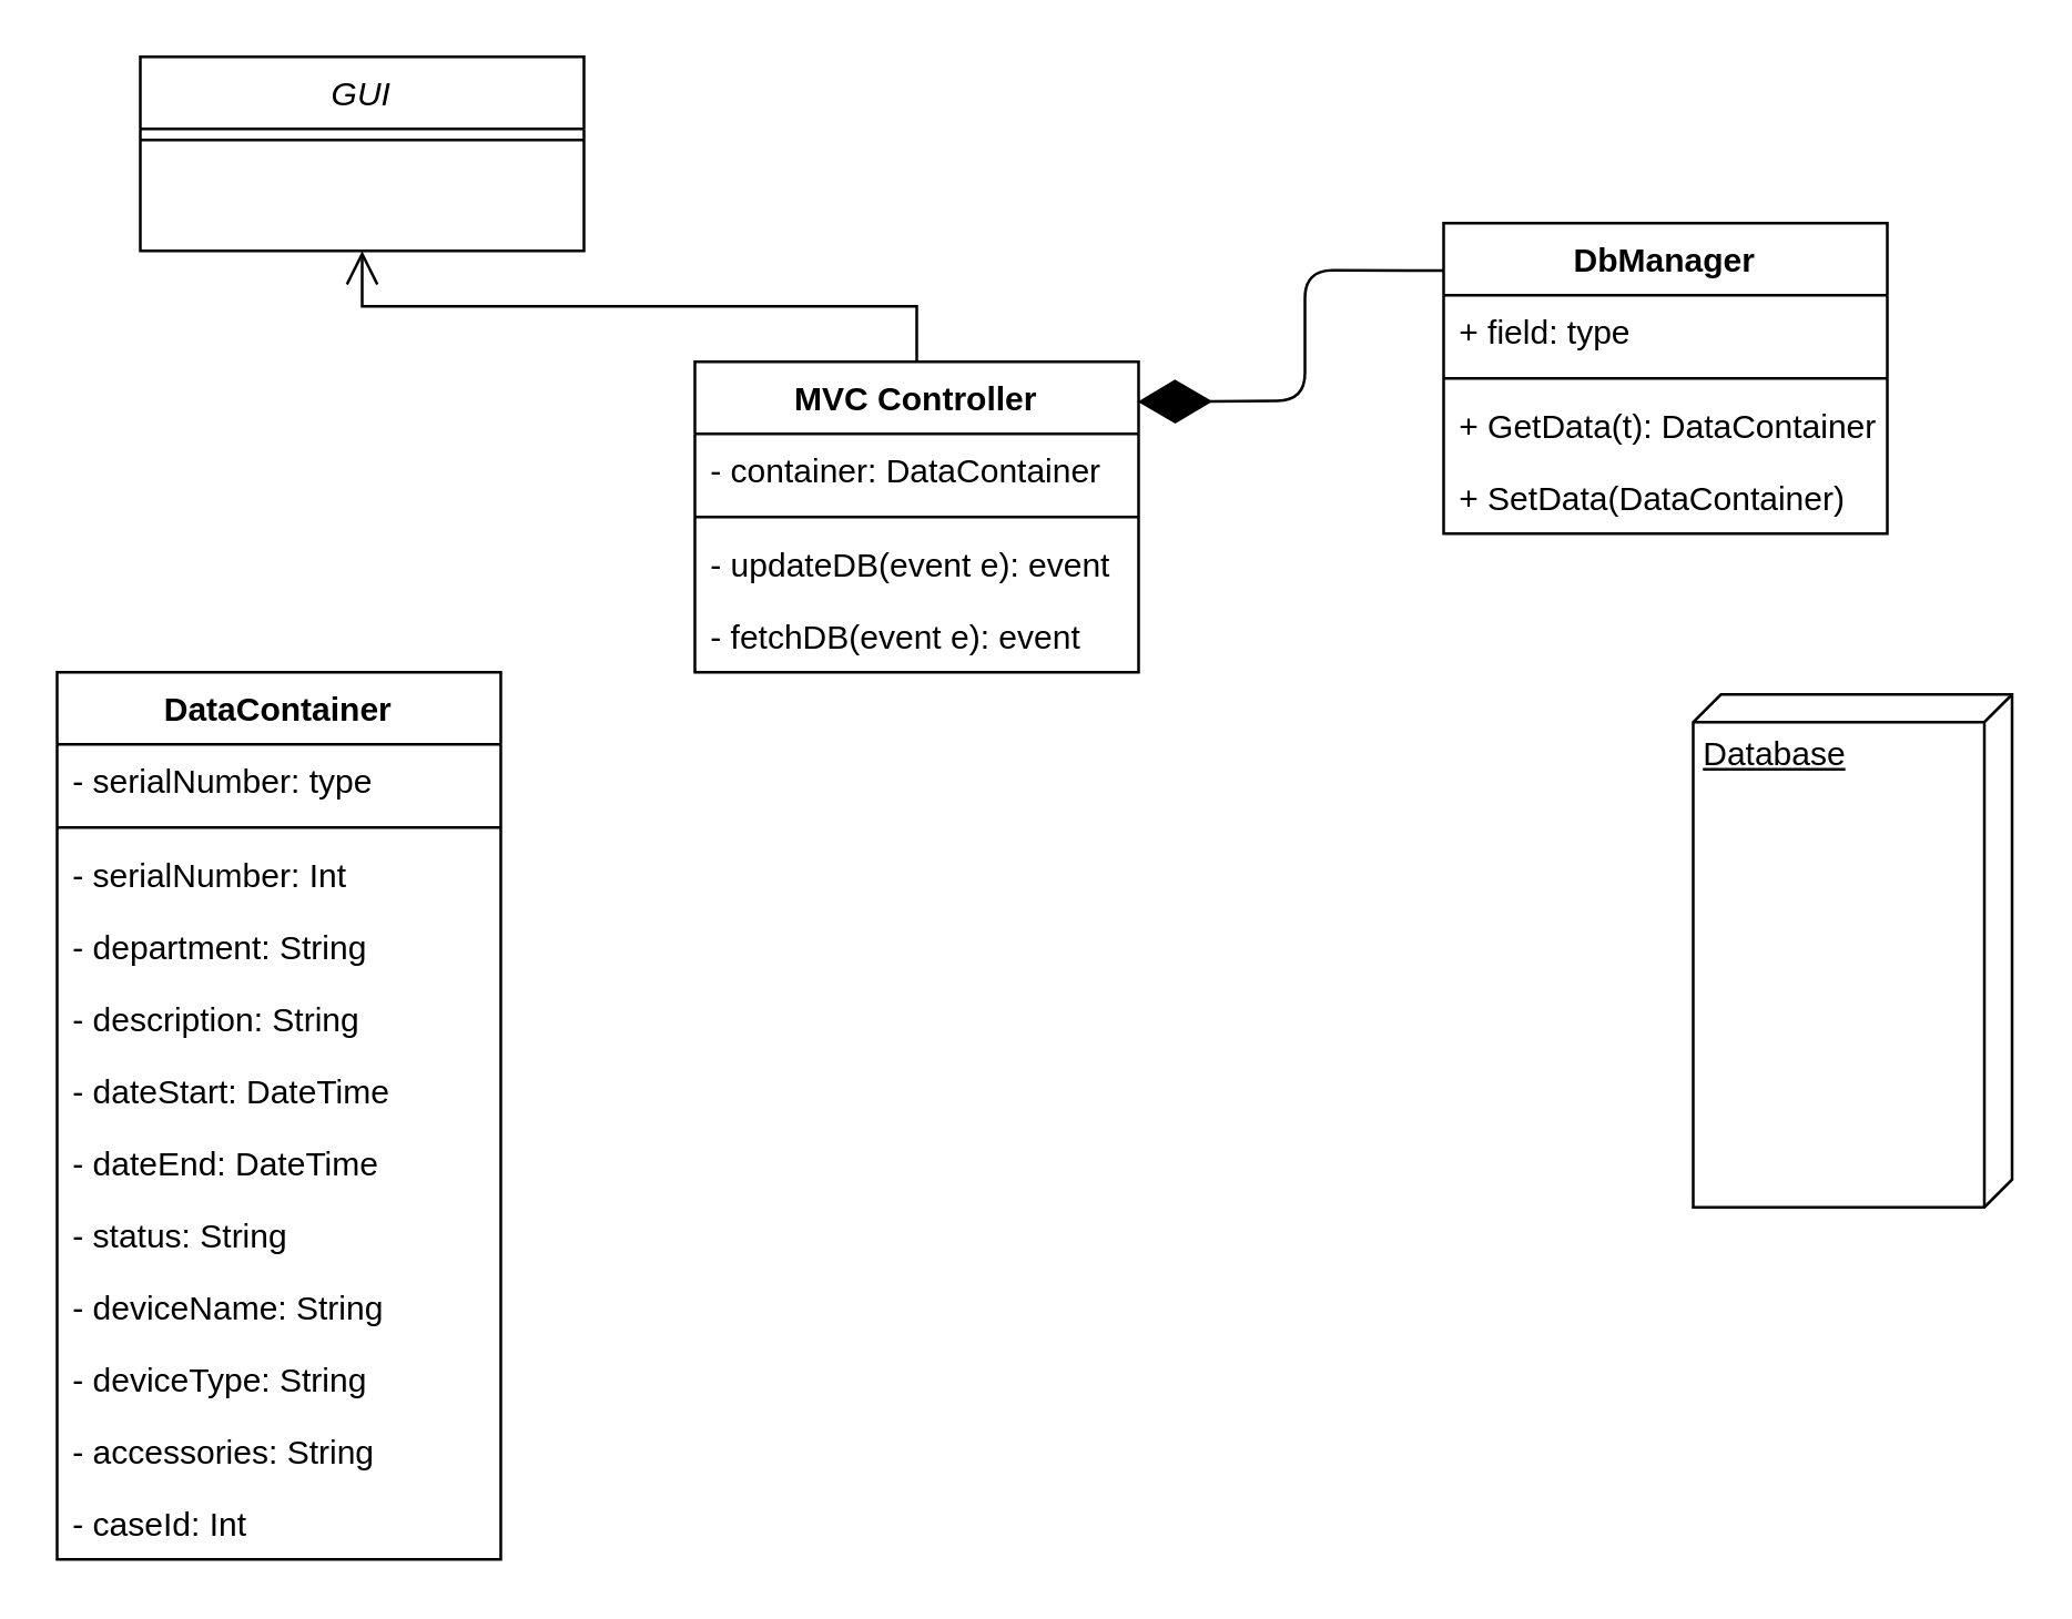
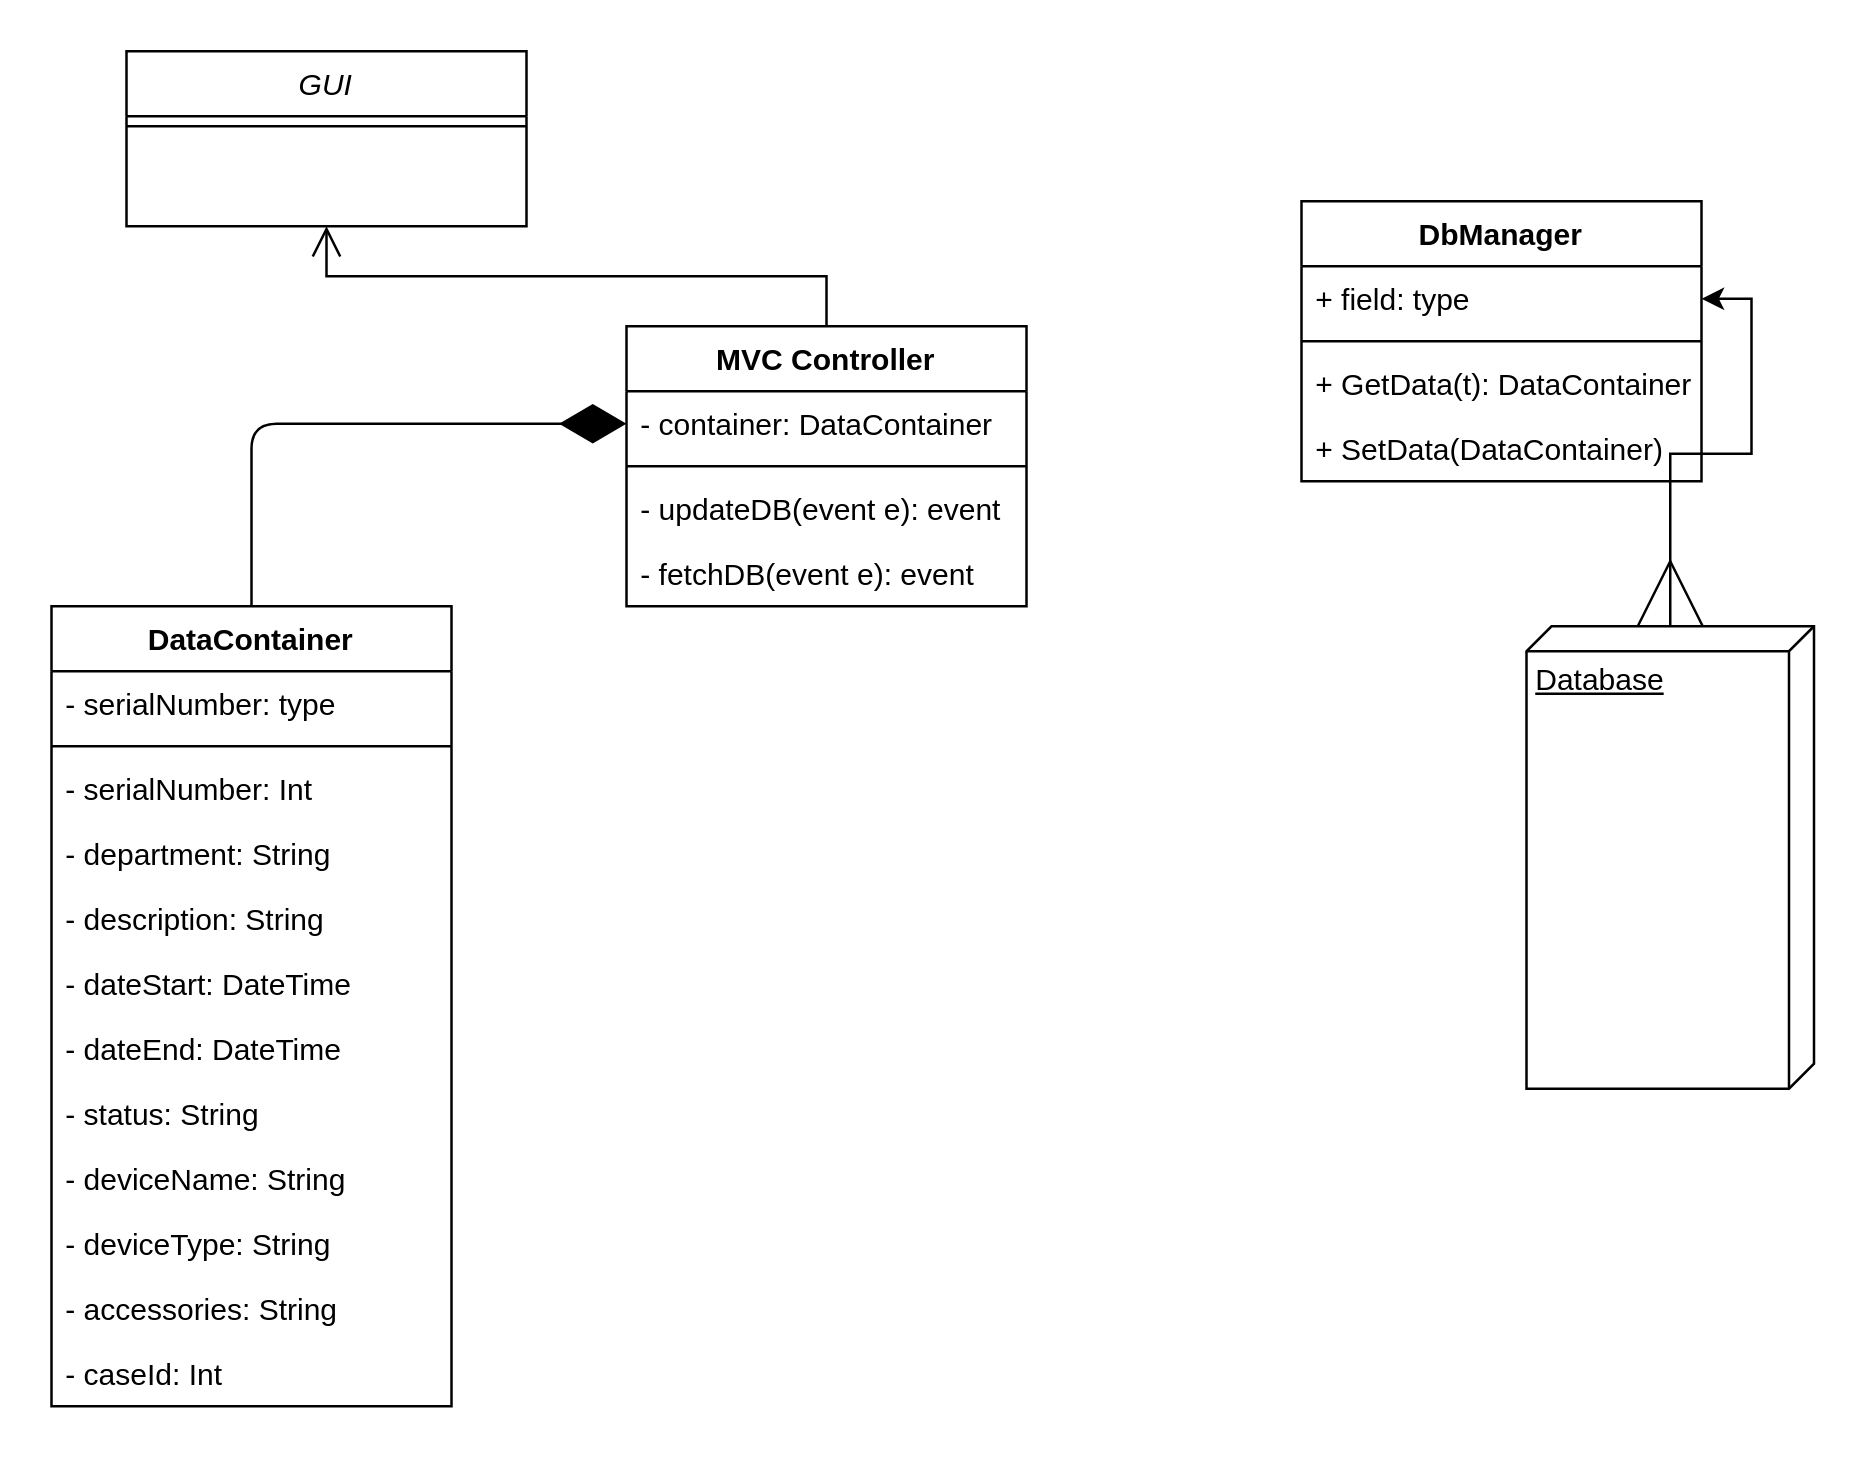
  <mxCell id="0" />
  <mxCell id="1" parent="0" />
  <mxCell id="2" value="" style="endArrow=open;endSize=10;endFill=0;shadow=0;strokeWidth=1;rounded=0;edgeStyle=elbowEdgeStyle;elbow=vertical;exitX=0.5;exitY=0;exitDx=0;exitDy=0;" parent="1" source="5" target="3" edge="1"><mxGeometry width="160" relative="1" as="geometry"><mxPoint x="368" y="260" as="sourcePoint" /><mxPoint x="190" y="53" as="targetPoint" /></mxGeometry></mxCell>
  <mxCell id="3" value="GUI" style="swimlane;fontStyle=2;align=center;verticalAlign=top;childLayout=stackLayout;horizontal=1;startSize=26;horizontalStack=0;resizeParent=1;resizeLast=0;collapsible=1;marginBottom=0;rounded=0;shadow=0;strokeWidth=1;" parent="1" vertex="1"><mxGeometry x="50" y="20" width="160" height="70" as="geometry"><mxRectangle x="230" y="140" width="160" height="26" as="alternateBounds" /></mxGeometry></mxCell>
  <mxCell id="4" value="" style="line;html=1;strokeWidth=1;align=left;verticalAlign=middle;spacingTop=-1;spacingLeft=3;spacingRight=3;rotatable=0;labelPosition=right;points=[];portConstraint=eastwest;" parent="3" vertex="1"><mxGeometry y="26" width="160" height="8" as="geometry" /></mxCell>
  <mxCell id="5" value="MVC Controller" style="swimlane;fontStyle=1;align=center;verticalAlign=top;childLayout=stackLayout;horizontal=1;startSize=26;horizontalStack=0;resizeParent=1;resizeParentMax=0;resizeLast=0;collapsible=1;marginBottom=0;" vertex="1" parent="1"><mxGeometry x="250" y="130" width="160" height="112" as="geometry" /></mxCell>
  <mxCell id="6" value="- container: DataContainer" style="text;strokeColor=none;fillColor=none;align=left;verticalAlign=top;spacingLeft=4;spacingRight=4;overflow=hidden;rotatable=0;points=[[0,0.5],[1,0.5]];portConstraint=eastwest;" vertex="1" parent="5"><mxGeometry y="26" width="160" height="26" as="geometry" /></mxCell>
  <mxCell id="7" value="" style="line;strokeWidth=1;fillColor=none;align=left;verticalAlign=middle;spacingTop=-1;spacingLeft=3;spacingRight=3;rotatable=0;labelPosition=right;points=[];portConstraint=eastwest;" vertex="1" parent="5"><mxGeometry y="52" width="160" height="8" as="geometry" /></mxCell>
  <mxCell id="8" value="- updateDB(event e): event" style="text;strokeColor=none;fillColor=none;align=left;verticalAlign=top;spacingLeft=4;spacingRight=4;overflow=hidden;rotatable=0;points=[[0,0.5],[1,0.5]];portConstraint=eastwest;" vertex="1" parent="5"><mxGeometry y="60" width="160" height="26" as="geometry" /></mxCell>
  <mxCell id="9" value="- fetchDB(event e): event" style="text;strokeColor=none;fillColor=none;align=left;verticalAlign=top;spacingLeft=4;spacingRight=4;overflow=hidden;rotatable=0;points=[[0,0.5],[1,0.5]];portConstraint=eastwest;" vertex="1" parent="5"><mxGeometry y="86" width="160" height="26" as="geometry" /></mxCell>
  <mxCell id="10" value="Database" style="verticalAlign=top;align=left;spacingTop=8;spacingLeft=2;spacingRight=12;shape=cube;size=10;direction=south;fontStyle=4;html=1;" vertex="1" parent="1"><mxGeometry x="610" y="250" width="115" height="185" as="geometry" /></mxCell>
+ <mxCell id="11" style="edgeStyle=orthogonalEdgeStyle;rounded=0;orthogonalLoop=1;jettySize=auto;html=1;exitX=1;exitY=0.5;exitDx=0;exitDy=0;endArrow=ERmany;endFill=0;endSize=24;startArrow=classic;startFill=1;" edge="1" parent="1" source="28" target="10"><mxGeometry relative="1" as="geometry" /></mxCell>
+ <mxCell id="12" style="edgeStyle=orthogonalEdgeStyle;rounded=1;orthogonalLoop=1;jettySize=auto;html=1;entryX=0;entryY=0.5;entryDx=0;entryDy=0;startArrow=none;startFill=0;endArrow=diamondThin;endFill=1;endSize=24;" edge="1" parent="1" source="13" target="6"><mxGeometry relative="1" as="geometry" /></mxCell>
  <mxCell id="13" value="DataContainer" style="swimlane;fontStyle=1;align=center;verticalAlign=top;childLayout=stackLayout;horizontal=1;startSize=26;horizontalStack=0;resizeParent=1;resizeParentMax=0;resizeLast=0;collapsible=1;marginBottom=0;" vertex="1" parent="1"><mxGeometry x="20" y="242" width="160" height="320" as="geometry" /></mxCell>
  <mxCell id="14" value="- serialNumber: type" style="text;strokeColor=none;fillColor=none;align=left;verticalAlign=top;spacingLeft=4;spacingRight=4;overflow=hidden;rotatable=0;points=[[0,0.5],[1,0.5]];portConstraint=eastwest;" vertex="1" parent="13"><mxGeometry y="26" width="160" height="26" as="geometry" /></mxCell>
  <mxCell id="15" value="" style="line;strokeWidth=1;fillColor=none;align=left;verticalAlign=middle;spacingTop=-1;spacingLeft=3;spacingRight=3;rotatable=0;labelPosition=right;points=[];portConstraint=eastwest;" vertex="1" parent="13"><mxGeometry y="52" width="160" height="8" as="geometry" /></mxCell>
  <mxCell id="16" value="- serialNumber: Int" style="text;strokeColor=none;fillColor=none;align=left;verticalAlign=top;spacingLeft=4;spacingRight=4;overflow=hidden;rotatable=0;points=[[0,0.5],[1,0.5]];portConstraint=eastwest;" vertex="1" parent="13"><mxGeometry y="60" width="160" height="26" as="geometry" /></mxCell>
  <mxCell id="17" value="- department: String" style="text;strokeColor=none;fillColor=none;align=left;verticalAlign=top;spacingLeft=4;spacingRight=4;overflow=hidden;rotatable=0;points=[[0,0.5],[1,0.5]];portConstraint=eastwest;" vertex="1" parent="13"><mxGeometry y="86" width="160" height="26" as="geometry" /></mxCell>
  <mxCell id="18" value="- description: String" style="text;strokeColor=none;fillColor=none;align=left;verticalAlign=top;spacingLeft=4;spacingRight=4;overflow=hidden;rotatable=0;points=[[0,0.5],[1,0.5]];portConstraint=eastwest;" vertex="1" parent="13"><mxGeometry y="112" width="160" height="26" as="geometry" /></mxCell>
  <mxCell id="19" value="- dateStart: DateTime" style="text;strokeColor=none;fillColor=none;align=left;verticalAlign=top;spacingLeft=4;spacingRight=4;overflow=hidden;rotatable=0;points=[[0,0.5],[1,0.5]];portConstraint=eastwest;" vertex="1" parent="13"><mxGeometry y="138" width="160" height="26" as="geometry" /></mxCell>
  <mxCell id="20" value="- dateEnd: DateTime" style="text;strokeColor=none;fillColor=none;align=left;verticalAlign=top;spacingLeft=4;spacingRight=4;overflow=hidden;rotatable=0;points=[[0,0.5],[1,0.5]];portConstraint=eastwest;" vertex="1" parent="13"><mxGeometry y="164" width="160" height="26" as="geometry" /></mxCell>
  <mxCell id="21" value="- status: String" style="text;strokeColor=none;fillColor=none;align=left;verticalAlign=top;spacingLeft=4;spacingRight=4;overflow=hidden;rotatable=0;points=[[0,0.5],[1,0.5]];portConstraint=eastwest;" vertex="1" parent="13"><mxGeometry y="190" width="160" height="26" as="geometry" /></mxCell>
  <mxCell id="22" value="- deviceName: String" style="text;strokeColor=none;fillColor=none;align=left;verticalAlign=top;spacingLeft=4;spacingRight=4;overflow=hidden;rotatable=0;points=[[0,0.5],[1,0.5]];portConstraint=eastwest;" vertex="1" parent="13"><mxGeometry y="216" width="160" height="26" as="geometry" /></mxCell>
  <mxCell id="23" value="- deviceType: String" style="text;strokeColor=none;fillColor=none;align=left;verticalAlign=top;spacingLeft=4;spacingRight=4;overflow=hidden;rotatable=0;points=[[0,0.5],[1,0.5]];portConstraint=eastwest;" vertex="1" parent="13"><mxGeometry y="242" width="160" height="26" as="geometry" /></mxCell>
  <mxCell id="24" value="- accessories: String" style="text;strokeColor=none;fillColor=none;align=left;verticalAlign=top;spacingLeft=4;spacingRight=4;overflow=hidden;rotatable=0;points=[[0,0.5],[1,0.5]];portConstraint=eastwest;" vertex="1" parent="13"><mxGeometry y="268" width="160" height="26" as="geometry" /></mxCell>
  <mxCell id="25" value="- caseId: Int" style="text;strokeColor=none;fillColor=none;align=left;verticalAlign=top;spacingLeft=4;spacingRight=4;overflow=hidden;rotatable=0;points=[[0,0.5],[1,0.5]];portConstraint=eastwest;" vertex="1" parent="13"><mxGeometry y="294" width="160" height="26" as="geometry" /></mxCell>
- <mxCell id="26" value="" style="endArrow=diamondThin;endFill=1;endSize=24;html=1;entryX=0.998;entryY=0.129;entryDx=0;entryDy=0;entryPerimeter=0;exitX=0.006;exitY=0.153;exitDx=0;exitDy=0;exitPerimeter=0;" edge="1" parent="1" source="27" target="5"><mxGeometry width="160" relative="1" as="geometry"><mxPoint x="300" y="270" as="sourcePoint" /><mxPoint x="460" y="270" as="targetPoint" /><Array as="points"><mxPoint x="470" y="97" /><mxPoint x="470" y="144" /></Array></mxGeometry></mxCell>
  <mxCell id="27" value="DbManager" style="swimlane;fontStyle=1;align=center;verticalAlign=top;childLayout=stackLayout;horizontal=1;startSize=26;horizontalStack=0;resizeParent=1;resizeParentMax=0;resizeLast=0;collapsible=1;marginBottom=0;" vertex="1" parent="1"><mxGeometry x="520" y="80" width="160" height="112" as="geometry" /></mxCell>
  <mxCell id="28" value="+ field: type" style="text;strokeColor=none;fillColor=none;align=left;verticalAlign=top;spacingLeft=4;spacingRight=4;overflow=hidden;rotatable=0;points=[[0,0.5],[1,0.5]];portConstraint=eastwest;" vertex="1" parent="27"><mxGeometry y="26" width="160" height="26" as="geometry" /></mxCell>
  <mxCell id="29" value="" style="line;strokeWidth=1;fillColor=none;align=left;verticalAlign=middle;spacingTop=-1;spacingLeft=3;spacingRight=3;rotatable=0;labelPosition=right;points=[];portConstraint=eastwest;" vertex="1" parent="27"><mxGeometry y="52" width="160" height="8" as="geometry" /></mxCell>
  <mxCell id="30" value="+ GetData(t): DataContainer" style="text;strokeColor=none;fillColor=none;align=left;verticalAlign=top;spacingLeft=4;spacingRight=4;overflow=hidden;rotatable=0;points=[[0,0.5],[1,0.5]];portConstraint=eastwest;" vertex="1" parent="27"><mxGeometry y="60" width="160" height="26" as="geometry" /></mxCell>
  <mxCell id="31" value="+ SetData(DataContainer)" style="text;strokeColor=none;fillColor=none;align=left;verticalAlign=top;spacingLeft=4;spacingRight=4;overflow=hidden;rotatable=0;points=[[0,0.5],[1,0.5]];portConstraint=eastwest;" vertex="1" parent="27"><mxGeometry y="86" width="160" height="26" as="geometry" /></mxCell>
